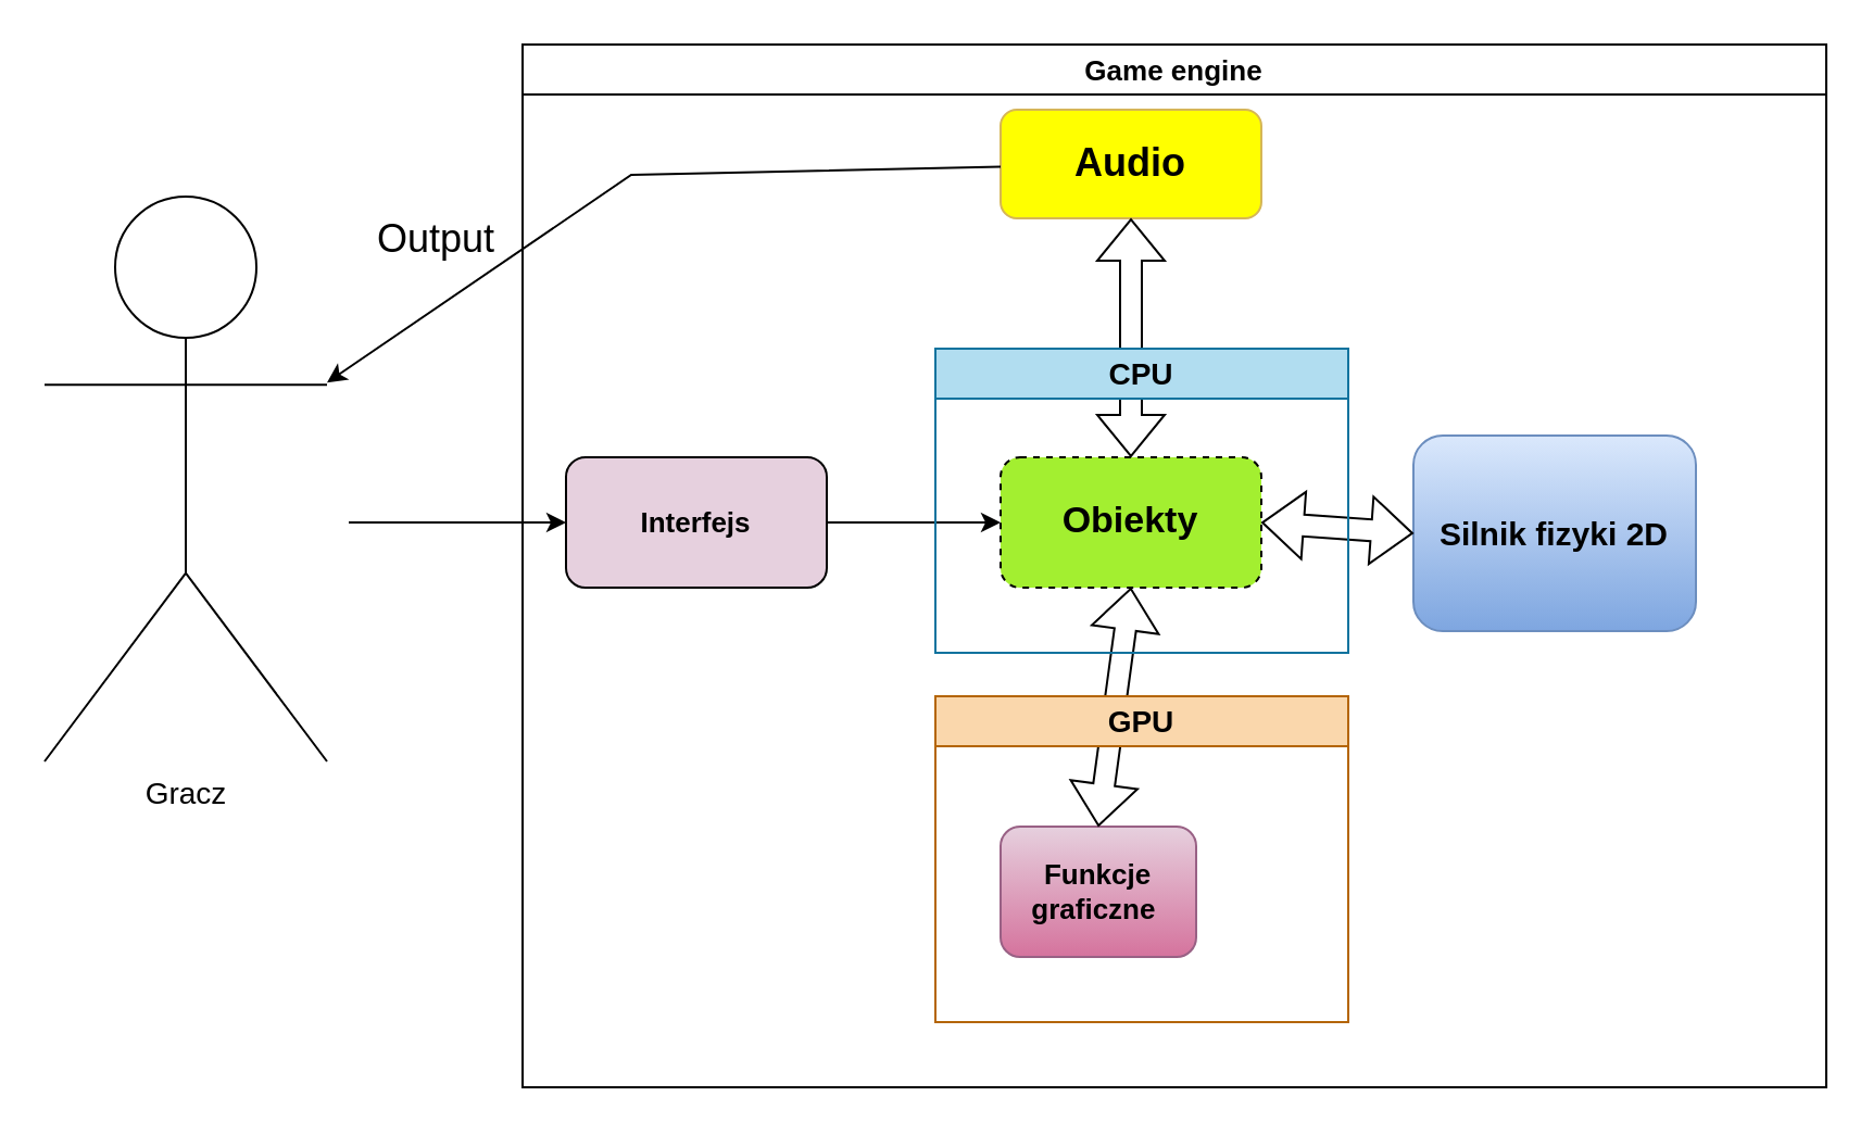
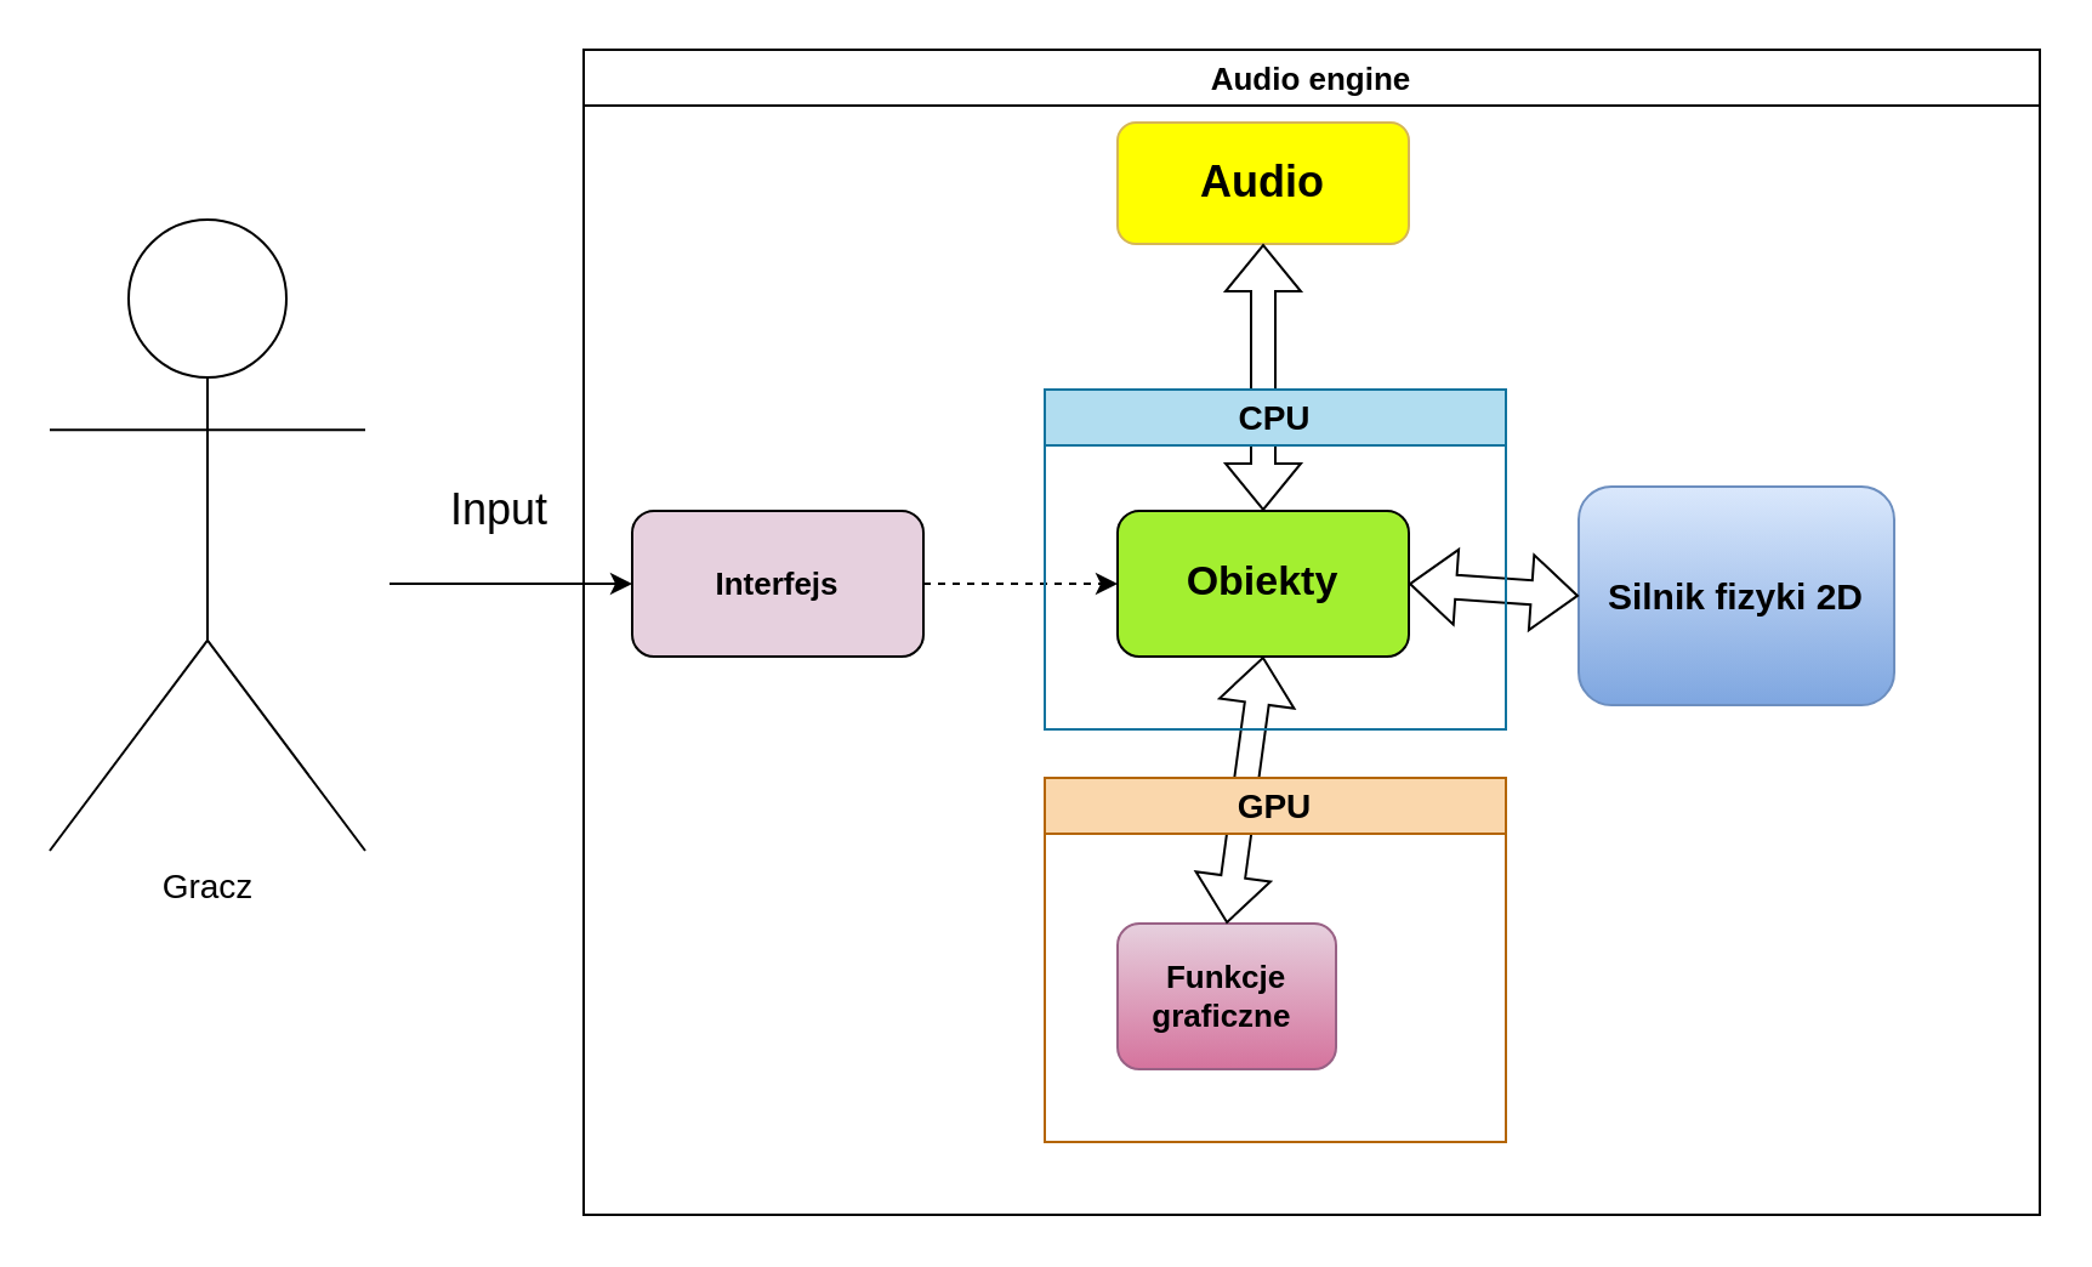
  <mxCell id="0" />
  <mxCell id="1" parent="0" />
  <mxCell id="2" value="Gracz&lt;br style=&quot;font-size: 14px;&quot;&gt;" style="shape=umlActor;verticalLabelPosition=bottom;verticalAlign=top;html=1;outlineConnect=0;collapsible=0;fontSize=14;" parent="1" vertex="1"><mxGeometry x="20" y="90" width="130" height="260" as="geometry" /></mxCell>
+ <mxCell id="3" value="Input" style="text;html=1;align=center;verticalAlign=middle;resizable=0;points=[];autosize=1;strokeColor=none;fillColor=none;fontSize=18;fontStyle=0" parent="1" vertex="1"><mxGeometry x="175" y="190" width="60" height="40" as="geometry" /></mxCell>
  <mxCell id="4" value="&lt;font size=&quot;1&quot; style=&quot;&quot;&gt;&lt;b style=&quot;font-size: 15px;&quot;&gt;Silnik fizyki 2D&lt;/b&gt;&lt;/font&gt;" style="rounded=1;whiteSpace=wrap;html=1;fillColor=#dae8fc;gradientColor=#7ea6e0;strokeColor=#6c8ebf;" parent="1" vertex="1"><mxGeometry x="650" y="200" width="130" height="90" as="geometry" /></mxCell>
  <mxCell id="5" value="&lt;b&gt;&lt;font style=&quot;font-size: 13px;&quot;&gt;Interfejs&lt;/font&gt;&lt;/b&gt;" style="rounded=1;whiteSpace=wrap;html=1;fillColor=#e6d0de;" parent="1" vertex="1"><mxGeometry x="260" y="210" width="120" height="60" as="geometry" /></mxCell>
  <mxCell id="6" value="" style="endArrow=classic;html=1;rounded=0;entryX=0;entryY=0.5;entryDx=0;entryDy=0;" parent="1" edge="1" target="5"><mxGeometry width="50" height="50" relative="1" as="geometry"><mxPoint x="160" y="240" as="sourcePoint" /><mxPoint x="230" y="240" as="targetPoint" /></mxGeometry></mxCell>
  <mxCell id="7" value="&lt;font size=&quot;1&quot; style=&quot;&quot;&gt;&lt;b style=&quot;font-size: 18px;&quot;&gt;Audio&lt;/b&gt;&lt;/font&gt;" style="rounded=1;whiteSpace=wrap;html=1;fillColor=#FFFF00;strokeColor=#d6b656;" parent="1" vertex="1"><mxGeometry x="460" y="50" width="120" height="50" as="geometry" /></mxCell>
  <mxCell id="8" value="&lt;b&gt;&lt;font style=&quot;font-size: 13px;&quot;&gt;Funkcje graficzne&amp;nbsp;&lt;/font&gt;&lt;/b&gt;" style="rounded=1;whiteSpace=wrap;html=1;fillColor=#e6d0de;gradientColor=#d5739d;strokeColor=#996185;" parent="1" vertex="1"><mxGeometry x="460" y="380" width="90" height="60" as="geometry" /></mxCell>
- <mxCell id="9" value="&lt;font style=&quot;font-size: 17px;&quot;&gt;&lt;b&gt;Obiekty&lt;/b&gt;&lt;/font&gt;" style="rounded=1;whiteSpace=wrap;html=1;fillColor=#A3EF30;gradientColor=none;dashed=1;" parent="1" vertex="1"><mxGeometry x="460" y="210" width="120" height="60" as="geometry" /></mxCell>
- <mxCell id="10" value="" style="endArrow=classic;html=1;rounded=0;fontSize=18;" edge="1" parent="1" source="7" target="2"><mxGeometry width="50" height="50" relative="1" as="geometry"><mxPoint x="380" y="110" as="sourcePoint" /><mxPoint x="430" y="60" as="targetPoint" /><Array as="points"><mxPoint x="290" y="80" /></Array></mxGeometry></mxCell>
- <mxCell id="11" value="Output" style="text;html=1;align=center;verticalAlign=middle;resizable=0;points=[];autosize=1;strokeColor=none;fillColor=none;fontSize=18;fontStyle=0" vertex="1" parent="1"><mxGeometry x="160" y="90" width="80" height="40" as="geometry" /></mxCell>
- <mxCell id="12" value="" style="endArrow=classic;html=1;rounded=0;fontSize=13;exitX=1;exitY=0.5;exitDx=0;exitDy=0;entryX=0;entryY=0.5;entryDx=0;entryDy=0;" edge="1" parent="1" source="5" target="9"><mxGeometry width="50" height="50" relative="1" as="geometry"><mxPoint x="450" y="240" as="sourcePoint" /><mxPoint x="500" y="190" as="targetPoint" /></mxGeometry></mxCell>
+ <mxCell id="9" value="&lt;font style=&quot;font-size: 17px;&quot;&gt;&lt;b&gt;Obiekty&lt;/b&gt;&lt;/font&gt;" style="rounded=1;whiteSpace=wrap;html=1;fillColor=#A3EF30;gradientColor=none;" parent="1" vertex="1"><mxGeometry x="460" y="210" width="120" height="60" as="geometry" /></mxCell>
+ <mxCell id="12" value="" style="endArrow=classic;html=1;rounded=0;fontSize=13;exitX=1;exitY=0.5;exitDx=0;exitDy=0;entryX=0;entryY=0.5;entryDx=0;entryDy=0;dashed=1;" edge="1" parent="1" source="5" target="9"><mxGeometry width="50" height="50" relative="1" as="geometry"><mxPoint x="450" y="240" as="sourcePoint" /><mxPoint x="500" y="190" as="targetPoint" /></mxGeometry></mxCell>
  <mxCell id="13" value="" style="shape=flexArrow;endArrow=classic;startArrow=classic;html=1;rounded=0;fontSize=13;entryX=0;entryY=0.5;entryDx=0;entryDy=0;exitX=1;exitY=0.5;exitDx=0;exitDy=0;" edge="1" parent="1" source="9" target="4"><mxGeometry width="100" height="100" relative="1" as="geometry"><mxPoint x="510" y="400" as="sourcePoint" /><mxPoint x="610" y="300" as="targetPoint" /></mxGeometry></mxCell>
  <mxCell id="14" value="" style="shape=flexArrow;endArrow=classic;startArrow=classic;html=1;rounded=0;fontSize=13;entryX=0.5;entryY=1;entryDx=0;entryDy=0;" edge="1" parent="1" source="9" target="7"><mxGeometry width="100" height="100" relative="1" as="geometry"><mxPoint x="430" y="220" as="sourcePoint" /><mxPoint x="530" y="120" as="targetPoint" /></mxGeometry></mxCell>
  <mxCell id="15" value="" style="shape=flexArrow;endArrow=classic;startArrow=classic;html=1;rounded=0;fontSize=13;entryX=0.5;entryY=1;entryDx=0;entryDy=0;exitX=0.5;exitY=0;exitDx=0;exitDy=0;" edge="1" parent="1" source="8" target="9"><mxGeometry width="100" height="100" relative="1" as="geometry"><mxPoint x="490" y="370" as="sourcePoint" /><mxPoint x="590" y="270" as="targetPoint" /></mxGeometry></mxCell>
- <mxCell id="16" value="Game engine" style="swimlane;whiteSpace=wrap;html=1;fontSize=13;" vertex="1" parent="1"><mxGeometry x="240" y="20" width="600" height="480" as="geometry" /></mxCell>
+ <mxCell id="16" value="Audio engine" style="swimlane;whiteSpace=wrap;html=1;fontSize=13;" vertex="1" parent="1"><mxGeometry x="240" y="20" width="600" height="480" as="geometry" /></mxCell>
  <mxCell id="17" value="GPU" style="swimlane;whiteSpace=wrap;html=1;fontSize=14;fillColor=#fad7ac;strokeColor=#b46504;" vertex="1" parent="16"><mxGeometry x="190" y="300" width="190" height="150" as="geometry" /></mxCell>
  <mxCell id="18" value="CPU&lt;br&gt;" style="swimlane;whiteSpace=wrap;html=1;fontSize=14;fillColor=#b1ddf0;strokeColor=#10739e;" vertex="1" parent="16"><mxGeometry x="190" y="140" width="190" height="140" as="geometry" /></mxCell>
